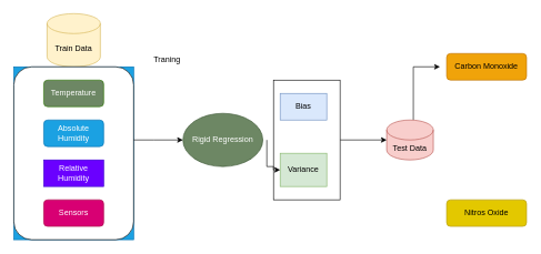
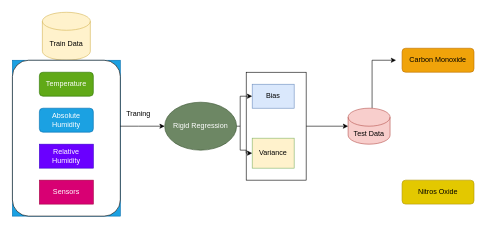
  <mxCell id="0" />
  <mxCell id="1" parent="0" />
  <mxCell id="2" value="&lt;span style=&quot;&quot;&gt;Train Data&lt;/span&gt;" style="shape=cylinder3;whiteSpace=wrap;html=1;boundedLbl=1;backgroundOutline=1;size=15;fillColor=#fff2cc;strokeColor=#d6b656;" vertex="1" parent="1"><mxGeometry x="70" y="20" width="80" height="80" as="geometry" /></mxCell>
  <mxCell id="3" value="Carbon Monoxide" style="rounded=1;whiteSpace=wrap;html=1;fillColor=#f0a30a;fontColor=#000000;strokeColor=#BD7000;" vertex="1" parent="1"><mxGeometry x="670" y="80" width="120" height="40" as="geometry" /></mxCell>
  <mxCell id="4" value="" style="edgeStyle=orthogonalEdgeStyle;rounded=0;orthogonalLoop=1;jettySize=auto;html=1;" edge="1" parent="1" source="5"><mxGeometry relative="1" as="geometry"><mxPoint x="660" y="100" as="targetPoint" /><Array as="points"><mxPoint x="620" y="100" /></Array></mxGeometry></mxCell>
  <mxCell id="5" value="Test Data" style="shape=cylinder3;whiteSpace=wrap;html=1;boundedLbl=1;backgroundOutline=1;size=15;fillColor=#f8cecc;strokeColor=#b85450;" vertex="1" parent="1"><mxGeometry x="580" y="180" width="70" height="60" as="geometry" /></mxCell>
  <mxCell id="6" value="" style="edgeStyle=orthogonalEdgeStyle;rounded=0;orthogonalLoop=1;jettySize=auto;html=1;" edge="1" parent="1" source="7" target="5"><mxGeometry relative="1" as="geometry" /></mxCell>
  <mxCell id="7" value="" style="rounded=0;whiteSpace=wrap;html=1;" vertex="1" parent="1"><mxGeometry x="410" y="120" width="100" height="180" as="geometry" /></mxCell>
+ <mxCell id="8" value="" style="edgeStyle=orthogonalEdgeStyle;rounded=0;orthogonalLoop=1;jettySize=auto;html=1;" edge="1" parent="1" source="9" target="10"><mxGeometry relative="1" as="geometry"><Array as="points"><mxPoint x="400" y="210" /><mxPoint x="400" y="160" /></Array></mxGeometry></mxCell>
  <mxCell id="9" value="Rigid Regression" style="ellipse;whiteSpace=wrap;html=1;fillColor=#6d8764;fontColor=#ffffff;strokeColor=#3A5431;" vertex="1" parent="1"><mxGeometry x="274" y="170" width="120" height="80" as="geometry" /></mxCell>
  <mxCell id="10" value="Bias" style="whiteSpace=wrap;html=1;fillColor=#dae8fc;strokeColor=#6c8ebf;" vertex="1" parent="1"><mxGeometry x="420" y="140" width="70" height="40" as="geometry" /></mxCell>
- <mxCell id="11" value="Variance" style="whiteSpace=wrap;html=1;fillColor=#d5e8d4;strokeColor=#82b366;" vertex="1" parent="1"><mxGeometry x="420" y="230" width="70" height="50" as="geometry" /></mxCell>
+ <mxCell id="11" value="Variance" style="whiteSpace=wrap;html=1;fillColor=#fff2cc;strokeColor=#82b366;" vertex="1" parent="1"><mxGeometry x="420" y="230" width="70" height="50" as="geometry" /></mxCell>
  <mxCell id="12" value="" style="edgeStyle=orthogonalEdgeStyle;rounded=0;orthogonalLoop=1;jettySize=auto;html=1;entryX=0;entryY=0.5;entryDx=0;entryDy=0;" edge="1" parent="1" target="11"><mxGeometry relative="1" as="geometry"><mxPoint x="400" y="210" as="sourcePoint" /><mxPoint x="430" y="170" as="targetPoint" /><Array as="points"><mxPoint x="400" y="250" /><mxPoint x="410" y="250" /><mxPoint x="410" y="255" /></Array></mxGeometry></mxCell>
  <mxCell id="13" value="" style="group;fillColor=#1ba1e2;strokeColor=#006EAF;fontColor=#ffffff;" vertex="1" connectable="0" parent="1"><mxGeometry x="20" y="100" width="180" height="260" as="geometry" /></mxCell>
  <mxCell id="14" value="" style="rounded=1;whiteSpace=wrap;html=1;" vertex="1" parent="13"><mxGeometry width="180" height="260" as="geometry" /></mxCell>
- <mxCell id="15" value="Temperature" style="rounded=1;whiteSpace=wrap;html=1;fillColor=#6d8764;fontColor=#ffffff;strokeColor=#2D7600;" vertex="1" parent="13"><mxGeometry x="45" y="20" width="90" height="40" as="geometry" /></mxCell>
+ <mxCell id="15" value="Temperature" style="rounded=1;whiteSpace=wrap;html=1;fillColor=#60a917;fontColor=#ffffff;strokeColor=#2D7600;" vertex="1" parent="13"><mxGeometry x="45" y="20" width="90" height="40" as="geometry" /></mxCell>
  <mxCell id="16" value="Absolute Humidity" style="rounded=1;whiteSpace=wrap;html=1;fillColor=#1ba1e2;fontColor=#ffffff;strokeColor=#006EAF;" vertex="1" parent="13"><mxGeometry x="45" y="80" width="90" height="40" as="geometry" /></mxCell>
  <mxCell id="17" value="Relative Humidity" style="whiteSpace=wrap;html=1;fillColor=#6a00ff;fontColor=#ffffff;strokeColor=#3700CC;rounded=0;" vertex="1" parent="13"><mxGeometry x="45" y="140" width="90" height="40" as="geometry" /></mxCell>
- <mxCell id="18" value="Sensors" style="rounded=1;whiteSpace=wrap;html=1;fillColor=#d80073;fontColor=#ffffff;strokeColor=#A50040;" vertex="1" parent="13"><mxGeometry x="45" y="200" width="90" height="40" as="geometry" /></mxCell>
+ <mxCell id="18" value="Sensors" style="whiteSpace=wrap;html=1;fillColor=#d80073;fontColor=#ffffff;strokeColor=#A50040;rounded=0;" vertex="1" parent="13"><mxGeometry x="45" y="200" width="90" height="40" as="geometry" /></mxCell>
  <mxCell id="19" value="" style="edgeStyle=orthogonalEdgeStyle;rounded=0;orthogonalLoop=1;jettySize=auto;html=1;" edge="1" parent="1" source="14" target="9"><mxGeometry relative="1" as="geometry"><Array as="points"><mxPoint x="230" y="210" /><mxPoint x="230" y="210" /></Array></mxGeometry></mxCell>
- <mxCell id="20" value="Traning" style="text;html=1;align=center;verticalAlign=middle;resizable=0;points=[];autosize=1;strokeColor=none;fillColor=none;" vertex="1" parent="1"><mxGeometry x="220" y="80" width="60" height="20" as="geometry" /></mxCell>
+ <mxCell id="20" value="Traning" style="text;html=1;align=center;verticalAlign=middle;resizable=0;points=[];autosize=1;strokeColor=none;fillColor=none;" vertex="1" parent="1"><mxGeometry x="200" y="180" width="60" height="20" as="geometry" /></mxCell>
  <mxCell id="21" value="Nitros Oxide" style="rounded=1;whiteSpace=wrap;html=1;fillColor=#e3c800;fontColor=#000000;strokeColor=#B09500;" vertex="1" parent="1"><mxGeometry x="670" y="300" width="120" height="40" as="geometry" /></mxCell>
